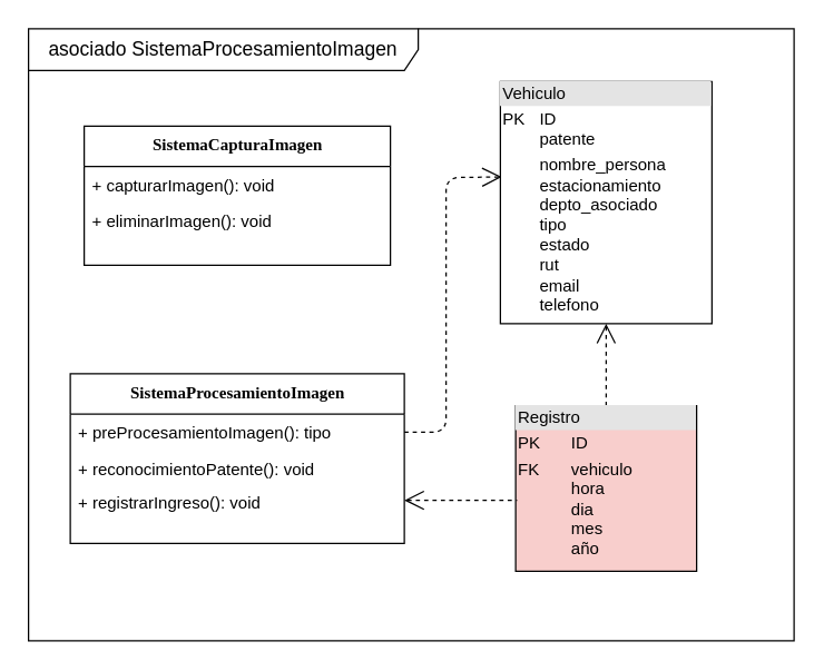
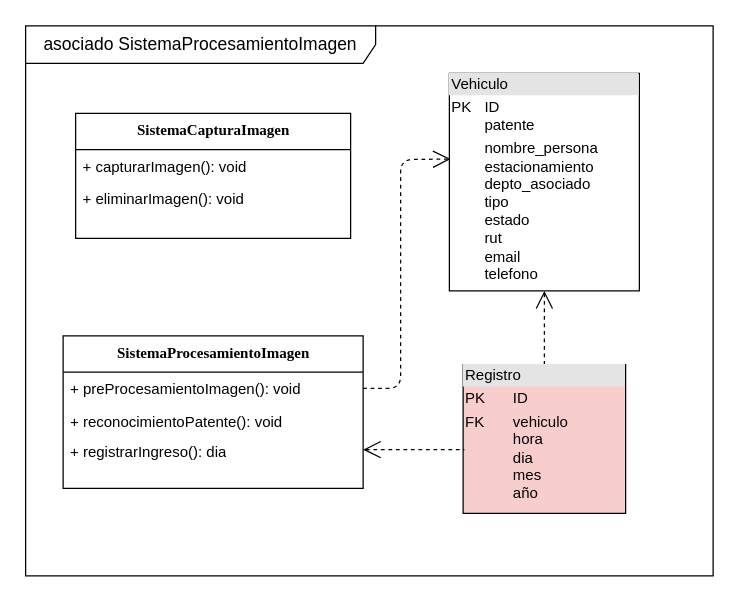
  <mxCell id="0" />
  <mxCell id="1" parent="0" />
  <mxCell id="2" value="&lt;font style=&quot;font-size: 14px&quot;&gt;asociado SistemaProcesamientoImagen&lt;/font&gt;" style="shape=umlFrame;whiteSpace=wrap;html=1;width=280;height=30;" parent="1" vertex="1"><mxGeometry x="20" y="20" width="550" height="440" as="geometry" /></mxCell>
  <mxCell id="3" value="SistemaCapturaImagen" style="swimlane;html=1;fontStyle=1;align=center;verticalAlign=top;childLayout=stackLayout;horizontal=1;startSize=29;horizontalStack=0;resizeParent=1;resizeLast=0;collapsible=1;marginBottom=0;swimlaneFillColor=#ffffff;rounded=0;shadow=0;comic=0;labelBackgroundColor=none;strokeColor=#000000;strokeWidth=1;fillColor=none;fontFamily=Verdana;fontSize=12;fontColor=#000000;" parent="1" vertex="1"><mxGeometry x="60" y="90" width="220" height="100" as="geometry" /></mxCell>
  <mxCell id="4" value="+ capturarImagen(): void" style="text;html=1;strokeColor=none;fillColor=none;align=left;verticalAlign=top;spacingLeft=4;spacingRight=4;whiteSpace=wrap;overflow=hidden;rotatable=0;points=[[0,0.5],[1,0.5]];portConstraint=eastwest;" parent="3" vertex="1"><mxGeometry y="29" width="220" height="26" as="geometry" /></mxCell>
  <mxCell id="5" value="+ eliminarImagen(): void" style="text;html=1;strokeColor=none;fillColor=none;align=left;verticalAlign=top;spacingLeft=4;spacingRight=4;whiteSpace=wrap;overflow=hidden;rotatable=0;points=[[0,0.5],[1,0.5]];portConstraint=eastwest;" parent="3" vertex="1"><mxGeometry y="55" width="220" height="26" as="geometry" /></mxCell>
  <mxCell id="6" value="SistemaProcesamientoImagen" style="swimlane;html=1;fontStyle=1;align=center;verticalAlign=top;childLayout=stackLayout;horizontal=1;startSize=29;horizontalStack=0;resizeParent=1;resizeLast=0;collapsible=1;marginBottom=0;swimlaneFillColor=#ffffff;rounded=0;shadow=0;comic=0;labelBackgroundColor=none;strokeColor=#000000;strokeWidth=1;fillColor=none;fontFamily=Verdana;fontSize=12;fontColor=#000000;" parent="1" vertex="1"><mxGeometry x="50" y="268" width="240" height="122" as="geometry" /></mxCell>
- <mxCell id="7" value="+ preProcesamientoImagen(): tipo" style="text;html=1;strokeColor=none;fillColor=none;align=left;verticalAlign=top;spacingLeft=4;spacingRight=4;whiteSpace=wrap;overflow=hidden;rotatable=0;points=[[0,0.5],[1,0.5]];portConstraint=eastwest;" parent="6" vertex="1"><mxGeometry y="29" width="240" height="26" as="geometry" /></mxCell>
+ <mxCell id="7" value="+ preProcesamientoImagen(): void" style="text;html=1;strokeColor=none;fillColor=none;align=left;verticalAlign=top;spacingLeft=4;spacingRight=4;whiteSpace=wrap;overflow=hidden;rotatable=0;points=[[0,0.5],[1,0.5]];portConstraint=eastwest;" parent="6" vertex="1"><mxGeometry y="29" width="240" height="26" as="geometry" /></mxCell>
  <mxCell id="8" value="+ reconocimientoPatente(): void" style="text;html=1;strokeColor=none;fillColor=none;align=left;verticalAlign=top;spacingLeft=4;spacingRight=4;whiteSpace=wrap;overflow=hidden;rotatable=0;points=[[0,0.5],[1,0.5]];portConstraint=eastwest;" parent="6" vertex="1"><mxGeometry y="55" width="240" height="26" as="geometry" /></mxCell>
  <mxCell id="9" value="" style="endArrow=open;html=1;dashed=1;endFill=0;startSize=6;endSize=12;exitX=0.5;exitY=0;exitDx=0;exitDy=0;entryX=0.5;entryY=1;entryDx=0;entryDy=0;" parent="1" source="11" target="14" edge="1"><mxGeometry width="50" height="50" relative="1" as="geometry"><mxPoint x="415" y="228.333" as="sourcePoint" /><mxPoint x="435" y="190.5" as="targetPoint" /><Array as="points" /></mxGeometry></mxCell>
- <mxCell id="10" value="+ registrarIngreso(): void" style="text;html=1;strokeColor=none;fillColor=none;align=left;verticalAlign=top;spacingLeft=4;spacingRight=4;whiteSpace=wrap;overflow=hidden;rotatable=0;points=[[0,0.5],[1,0.5]];portConstraint=eastwest;" parent="1" vertex="1"><mxGeometry x="50" y="347" width="240" height="26" as="geometry" /></mxCell>
+ <mxCell id="10" value="+ registrarIngreso(): dia" style="text;html=1;strokeColor=none;fillColor=none;align=left;verticalAlign=top;spacingLeft=4;spacingRight=4;whiteSpace=wrap;overflow=hidden;rotatable=0;points=[[0,0.5],[1,0.5]];portConstraint=eastwest;" parent="1" vertex="1"><mxGeometry x="50" y="347" width="240" height="26" as="geometry" /></mxCell>
  <mxCell id="11" value="&lt;div style=&quot;box-sizing: border-box ; width: 100% ; background: #e4e4e4 ; padding: 2px&quot;&gt;Registro&lt;/div&gt;&lt;table style=&quot;width: 100% ; font-size: 1em&quot; cellpadding=&quot;2&quot; cellspacing=&quot;0&quot;&gt;&lt;tbody&gt;&lt;tr&gt;&lt;td&gt;PK&lt;/td&gt;&lt;td&gt;ID&lt;/td&gt;&lt;/tr&gt;&lt;tr&gt;&lt;td&gt;FK&lt;br&gt;&lt;br&gt;&lt;br&gt;&lt;br&gt;&lt;br&gt;&lt;br&gt;&lt;/td&gt;&lt;td&gt;vehiculo&lt;br&gt;hora&lt;br&gt;dia&lt;br&gt;mes&lt;br&gt;año&lt;br&gt;&lt;br&gt;&lt;/td&gt;&lt;/tr&gt;&lt;tr&gt;&lt;td&gt;&lt;/td&gt;&lt;td&gt;&lt;br&gt;&lt;/td&gt;&lt;/tr&gt;&lt;/tbody&gt;&lt;/table&gt;" style="verticalAlign=top;align=left;overflow=fill;html=1;fillColor=#f8cecc;" parent="1" vertex="1"><mxGeometry x="370" y="291" width="130" height="119" as="geometry" /></mxCell>
  <mxCell id="12" value="" style="endArrow=none;html=1;endFill=0;endSize=6;dashed=1;startArrow=open;startFill=0;startSize=12;" parent="1" edge="1"><mxGeometry width="50" height="50" relative="1" as="geometry"><mxPoint x="290" y="359" as="sourcePoint" /><mxPoint x="371" y="359" as="targetPoint" /></mxGeometry></mxCell>
  <mxCell id="13" value="" style="endArrow=open;html=1;dashed=1;endFill=0;startSize=6;endSize=12;exitX=1;exitY=0.5;exitDx=0;exitDy=0;entryX=0;entryY=0.5;entryDx=0;entryDy=0;" parent="1" source="7" edge="1"><mxGeometry width="50" height="50" relative="1" as="geometry"><mxPoint x="445.138" y="278.207" as="sourcePoint" /><mxPoint x="360" y="126.5" as="targetPoint" /><Array as="points"><mxPoint x="320" y="310" /><mxPoint x="320" y="127" /></Array></mxGeometry></mxCell>
  <mxCell id="14" value="&lt;div style=&quot;box-sizing: border-box ; width: 100% ; background: #e4e4e4 ; padding: 2px&quot;&gt;Vehiculo&lt;/div&gt;&lt;table style=&quot;width: 100% ; font-size: 1em&quot; cellpadding=&quot;2&quot; cellspacing=&quot;0&quot;&gt;&lt;tbody&gt;&lt;tr&gt;&lt;td&gt;PK&lt;br&gt;&lt;br&gt;&lt;/td&gt;&lt;td&gt;ID&lt;br&gt;patente&lt;br&gt;&lt;/td&gt;&lt;/tr&gt;&lt;tr&gt;&lt;td&gt;&lt;br&gt;&lt;br&gt;&lt;br&gt;&lt;br&gt;&lt;/td&gt;&lt;td&gt;nombre_persona&lt;br&gt;estacionamiento&lt;br&gt;depto_asociado&lt;br&gt;tipo&lt;br&gt;estado&lt;br&gt;rut&lt;br&gt;email&lt;br&gt;telefono&lt;/td&gt;&lt;/tr&gt;&lt;tr&gt;&lt;td&gt;&lt;/td&gt;&lt;td&gt;&lt;br&gt;&lt;br&gt;&lt;/td&gt;&lt;/tr&gt;&lt;/tbody&gt;&lt;/table&gt;" style="verticalAlign=top;align=left;overflow=fill;html=1;" vertex="1" parent="1"><mxGeometry x="359" y="58" width="152" height="174" as="geometry" /></mxCell>
